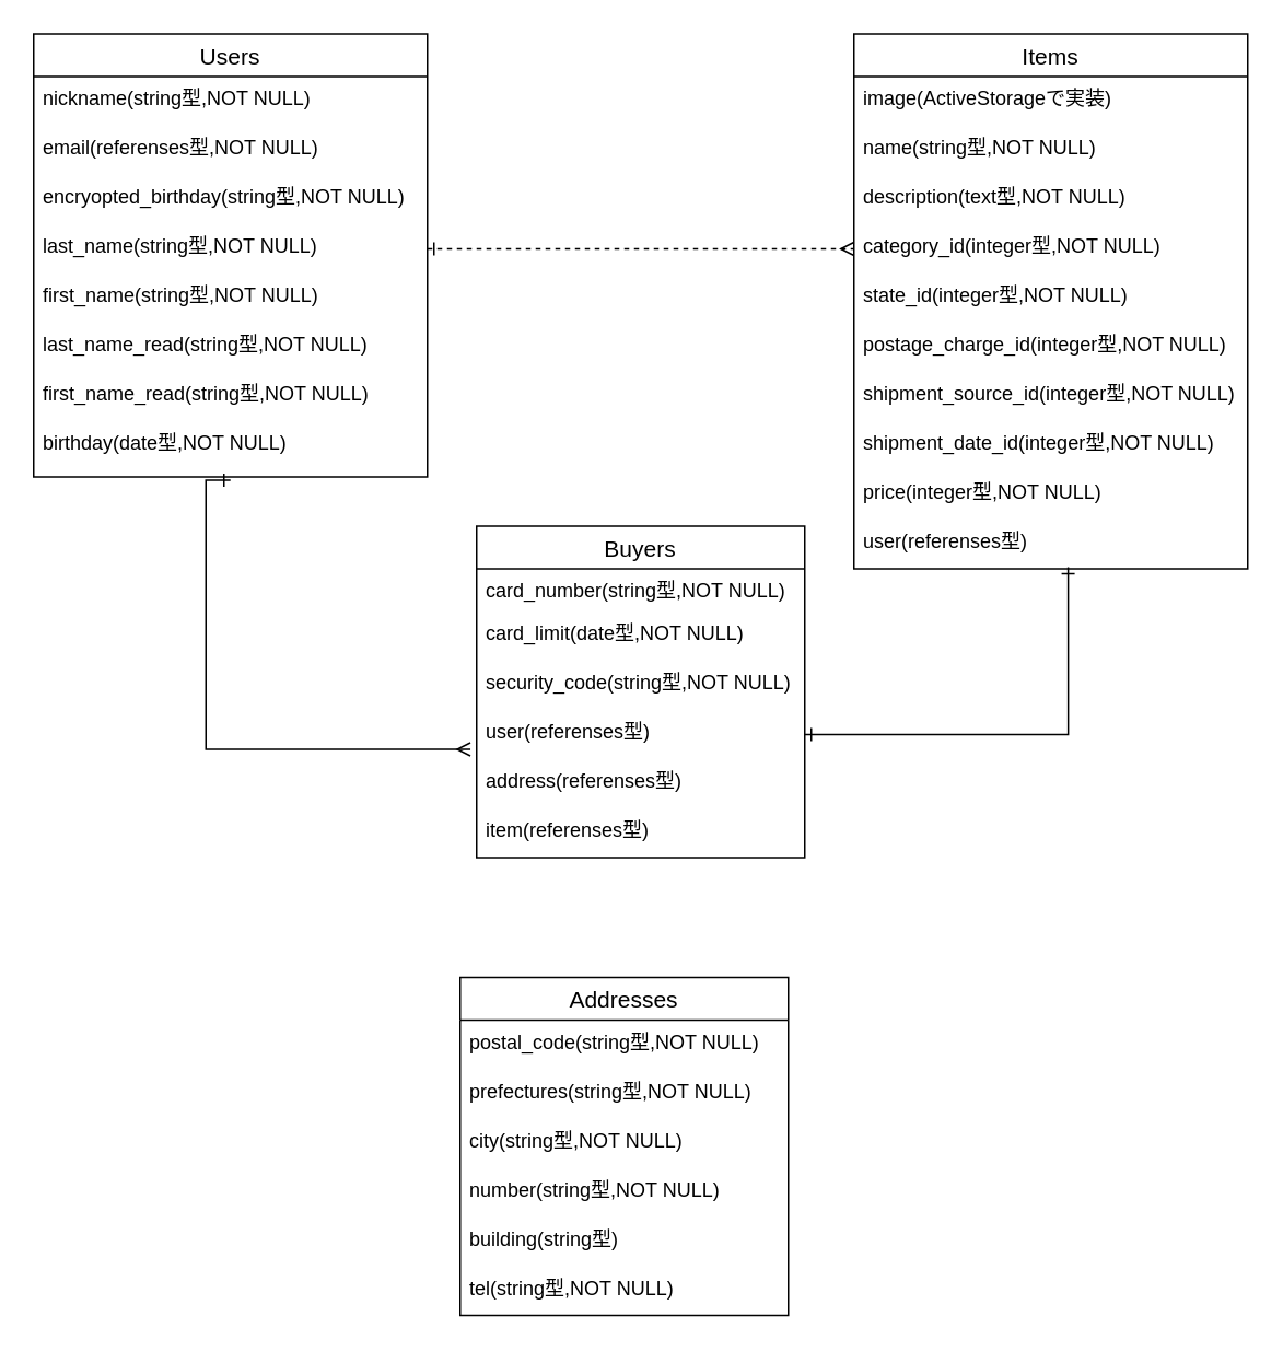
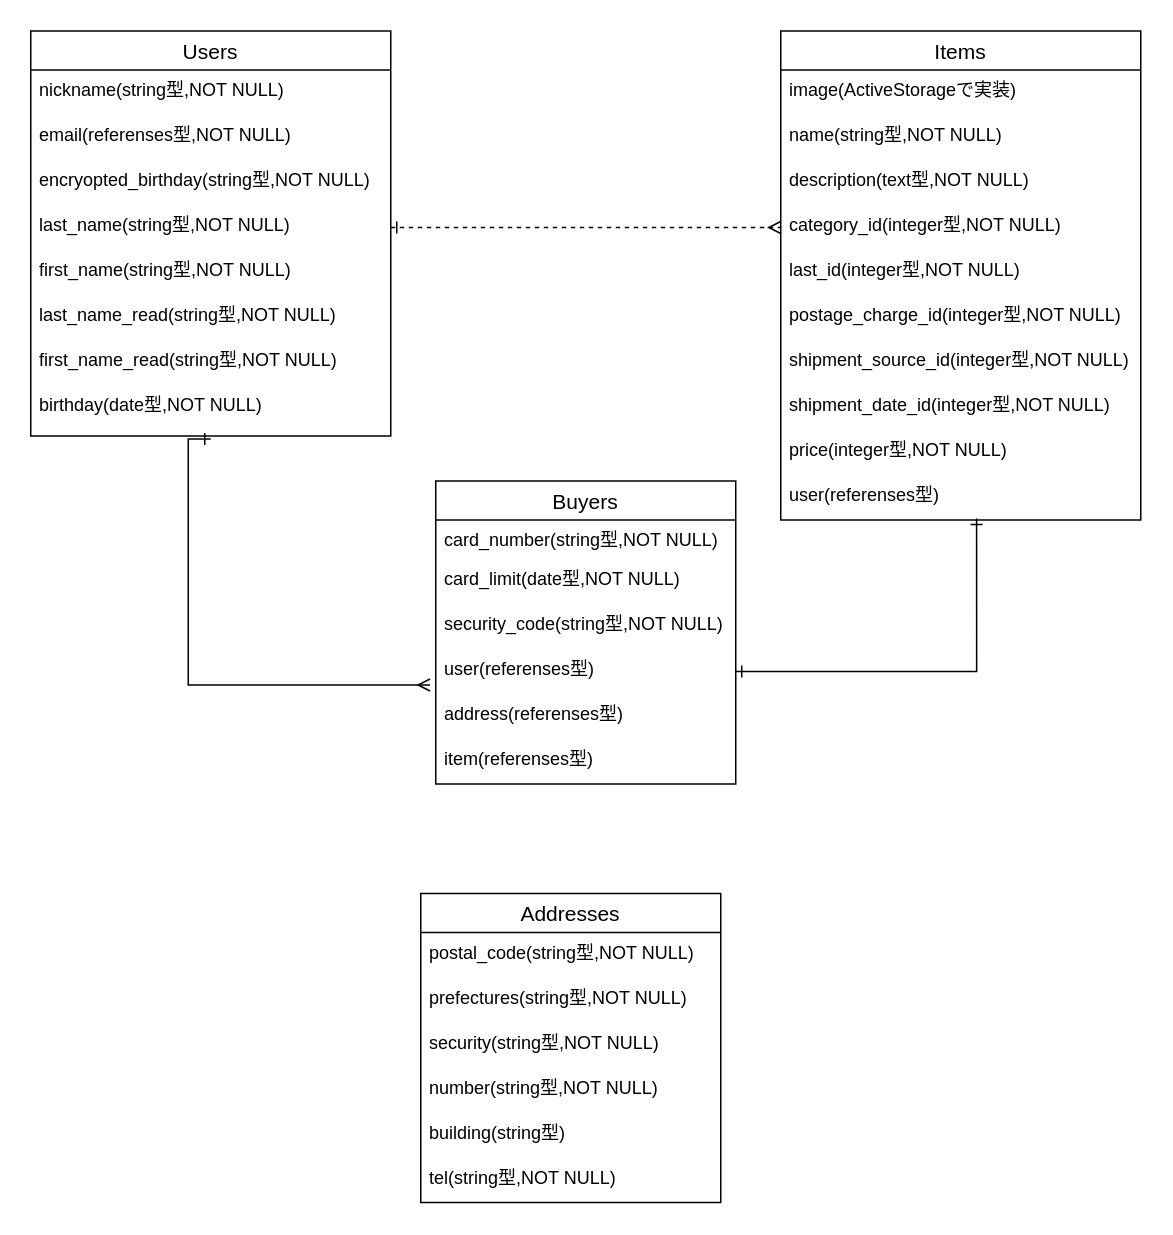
  <mxCell id="0" />
  <mxCell id="1" parent="0" />
  <mxCell id="2" value="Users" style="swimlane;fontStyle=0;childLayout=stackLayout;horizontal=1;startSize=26;horizontalStack=0;resizeParent=1;resizeParentMax=0;resizeLast=0;collapsible=1;marginBottom=0;align=center;fontSize=14;direction=east;" parent="1" vertex="1"><mxGeometry x="20" y="20" width="240" height="270" as="geometry"><mxRectangle width="70" height="26" as="alternateBounds" /></mxGeometry></mxCell>
  <mxCell id="3" value="nickname(string型,NOT NULL)" style="text;strokeColor=none;fillColor=none;spacingLeft=4;spacingRight=4;overflow=hidden;rotatable=0;points=[[0,0.5],[1,0.5]];portConstraint=eastwest;fontSize=12;" parent="2" vertex="1"><mxGeometry y="26" width="240" height="30" as="geometry" /></mxCell>
  <mxCell id="4" value="email(referenses型,NOT NULL)" style="text;strokeColor=none;fillColor=none;spacingLeft=4;spacingRight=4;overflow=hidden;rotatable=0;points=[[0,0.5],[1,0.5]];portConstraint=eastwest;fontSize=12;" parent="2" vertex="1"><mxGeometry y="56" width="240" height="30" as="geometry" /></mxCell>
  <mxCell id="5" value="encryopted_birthday(string型,NOT NULL)" style="text;strokeColor=none;fillColor=none;spacingLeft=4;spacingRight=4;overflow=hidden;rotatable=0;points=[[0,0.5],[1,0.5]];portConstraint=eastwest;fontSize=12;" parent="2" vertex="1"><mxGeometry y="86" width="240" height="30" as="geometry" /></mxCell>
  <mxCell id="6" value="last_name(string型,NOT NULL)" style="text;strokeColor=none;fillColor=none;spacingLeft=4;spacingRight=4;overflow=hidden;rotatable=0;points=[[0,0.5],[1,0.5]];portConstraint=eastwest;fontSize=12;" parent="2" vertex="1"><mxGeometry y="116" width="240" height="30" as="geometry" /></mxCell>
  <mxCell id="7" value="first_name(string型,NOT NULL)" style="text;strokeColor=none;fillColor=none;spacingLeft=4;spacingRight=4;overflow=hidden;rotatable=0;points=[[0,0.5],[1,0.5]];portConstraint=eastwest;fontSize=12;" parent="2" vertex="1"><mxGeometry y="146" width="240" height="30" as="geometry" /></mxCell>
  <mxCell id="8" value="last_name_read(string型,NOT NULL)" style="text;strokeColor=none;fillColor=none;spacingLeft=4;spacingRight=4;overflow=hidden;rotatable=0;points=[[0,0.5],[1,0.5]];portConstraint=eastwest;fontSize=12;" parent="2" vertex="1"><mxGeometry y="176" width="240" height="30" as="geometry" /></mxCell>
  <mxCell id="9" value="first_name_read(string型,NOT NULL)" style="text;strokeColor=none;fillColor=none;spacingLeft=4;spacingRight=4;overflow=hidden;rotatable=0;points=[[0,0.5],[1,0.5]];portConstraint=eastwest;fontSize=12;" parent="2" vertex="1"><mxGeometry y="206" width="240" height="30" as="geometry" /></mxCell>
  <mxCell id="10" value="birthday(date型,NOT NULL)" style="text;strokeColor=none;fillColor=none;spacingLeft=4;spacingRight=4;overflow=hidden;rotatable=0;points=[[0,0.5],[1,0.5]];portConstraint=eastwest;fontSize=12;" parent="2" vertex="1"><mxGeometry y="236" width="240" height="34" as="geometry" /></mxCell>
  <mxCell id="11" value="Buyers" style="swimlane;fontStyle=0;childLayout=stackLayout;horizontal=1;startSize=26;horizontalStack=0;resizeParent=1;resizeParentMax=0;resizeLast=0;collapsible=1;marginBottom=0;align=center;fontSize=14;" parent="1" vertex="1"><mxGeometry x="290" y="320" width="200" height="202" as="geometry"><mxRectangle x="270" y="260" width="80" height="26" as="alternateBounds" /></mxGeometry></mxCell>
  <mxCell id="12" value="card_number(string型,NOT NULL)" style="text;strokeColor=none;fillColor=none;spacingLeft=4;spacingRight=4;overflow=hidden;rotatable=0;points=[[0,0.5],[1,0.5]];portConstraint=eastwest;fontSize=12;" parent="11" vertex="1"><mxGeometry y="26" width="200" height="26" as="geometry" /></mxCell>
  <mxCell id="13" value="card_limit(date型,NOT NULL)" style="text;strokeColor=none;fillColor=none;spacingLeft=4;spacingRight=4;overflow=hidden;rotatable=0;points=[[0,0.5],[1,0.5]];portConstraint=eastwest;fontSize=12;" parent="11" vertex="1"><mxGeometry y="52" width="200" height="30" as="geometry" /></mxCell>
  <mxCell id="14" value="security_code(string型,NOT NULL)" style="text;strokeColor=none;fillColor=none;spacingLeft=4;spacingRight=4;overflow=hidden;rotatable=0;points=[[0,0.5],[1,0.5]];portConstraint=eastwest;fontSize=12;" parent="11" vertex="1"><mxGeometry y="82" width="200" height="30" as="geometry" /></mxCell>
  <mxCell id="15" value="user(referenses型)" style="text;strokeColor=none;fillColor=none;spacingLeft=4;spacingRight=4;overflow=hidden;rotatable=0;points=[[0,0.5],[1,0.5]];portConstraint=eastwest;fontSize=12;" parent="11" vertex="1"><mxGeometry y="112" width="200" height="30" as="geometry" /></mxCell>
  <mxCell id="16" value="address(referenses型)" style="text;strokeColor=none;fillColor=none;spacingLeft=4;spacingRight=4;overflow=hidden;rotatable=0;points=[[0,0.5],[1,0.5]];portConstraint=eastwest;fontSize=12;" parent="11" vertex="1"><mxGeometry y="142" width="200" height="30" as="geometry" /></mxCell>
  <mxCell id="17" value="item(referenses型)" style="text;strokeColor=none;fillColor=none;spacingLeft=4;spacingRight=4;overflow=hidden;rotatable=0;points=[[0,0.5],[1,0.5]];portConstraint=eastwest;fontSize=12;" parent="11" vertex="1"><mxGeometry y="172" width="200" height="30" as="geometry" /></mxCell>
  <mxCell id="18" value="Items" style="swimlane;fontStyle=0;childLayout=stackLayout;horizontal=1;startSize=26;horizontalStack=0;resizeParent=1;resizeParentMax=0;resizeLast=0;collapsible=1;marginBottom=0;align=center;fontSize=14;" parent="1" vertex="1"><mxGeometry x="520" y="20" width="240" height="326" as="geometry"><mxRectangle x="600" width="70" height="26" as="alternateBounds" /></mxGeometry></mxCell>
  <mxCell id="19" value="image(ActiveStorageで実装)" style="text;strokeColor=none;fillColor=none;spacingLeft=4;spacingRight=4;overflow=hidden;rotatable=0;points=[[0,0.5],[1,0.5]];portConstraint=eastwest;fontSize=12;" parent="18" vertex="1"><mxGeometry y="26" width="240" height="30" as="geometry" /></mxCell>
  <mxCell id="20" value="name(string型,NOT NULL)" style="text;strokeColor=none;fillColor=none;spacingLeft=4;spacingRight=4;overflow=hidden;rotatable=0;points=[[0,0.5],[1,0.5]];portConstraint=eastwest;fontSize=12;" parent="18" vertex="1"><mxGeometry y="56" width="240" height="30" as="geometry" /></mxCell>
  <mxCell id="21" value="description(text型,NOT NULL)" style="text;strokeColor=none;fillColor=none;spacingLeft=4;spacingRight=4;overflow=hidden;rotatable=0;points=[[0,0.5],[1,0.5]];portConstraint=eastwest;fontSize=12;" parent="18" vertex="1"><mxGeometry y="86" width="240" height="30" as="geometry" /></mxCell>
  <mxCell id="22" value="category_id(integer型,NOT NULL)" style="text;strokeColor=none;fillColor=none;spacingLeft=4;spacingRight=4;overflow=hidden;rotatable=0;points=[[0,0.5],[1,0.5]];portConstraint=eastwest;fontSize=12;" parent="18" vertex="1"><mxGeometry y="116" width="240" height="30" as="geometry" /></mxCell>
- <mxCell id="23" value="state_id(integer型,NOT NULL)" style="text;strokeColor=none;fillColor=none;spacingLeft=4;spacingRight=4;overflow=hidden;rotatable=0;points=[[0,0.5],[1,0.5]];portConstraint=eastwest;fontSize=12;" parent="18" vertex="1"><mxGeometry y="146" width="240" height="30" as="geometry" /></mxCell>
+ <mxCell id="23" value="last_id(integer型,NOT NULL)" style="text;strokeColor=none;fillColor=none;spacingLeft=4;spacingRight=4;overflow=hidden;rotatable=0;points=[[0,0.5],[1,0.5]];portConstraint=eastwest;fontSize=12;" parent="18" vertex="1"><mxGeometry y="146" width="240" height="30" as="geometry" /></mxCell>
  <mxCell id="24" value="postage_charge_id(integer型,NOT NULL)" style="text;strokeColor=none;fillColor=none;spacingLeft=4;spacingRight=4;overflow=hidden;rotatable=0;points=[[0,0.5],[1,0.5]];portConstraint=eastwest;fontSize=12;" parent="18" vertex="1"><mxGeometry y="176" width="240" height="30" as="geometry" /></mxCell>
  <mxCell id="25" value="shipment_source_id(integer型,NOT NULL)" style="text;strokeColor=none;fillColor=none;spacingLeft=4;spacingRight=4;overflow=hidden;rotatable=0;points=[[0,0.5],[1,0.5]];portConstraint=eastwest;fontSize=12;" parent="18" vertex="1"><mxGeometry y="206" width="240" height="30" as="geometry" /></mxCell>
  <mxCell id="26" value="shipment_date_id(integer型,NOT NULL)" style="text;strokeColor=none;fillColor=none;spacingLeft=4;spacingRight=4;overflow=hidden;rotatable=0;points=[[0,0.5],[1,0.5]];portConstraint=eastwest;fontSize=12;" parent="18" vertex="1"><mxGeometry y="236" width="240" height="30" as="geometry" /></mxCell>
  <mxCell id="27" value="price(integer型,NOT NULL)" style="text;strokeColor=none;fillColor=none;spacingLeft=4;spacingRight=4;overflow=hidden;rotatable=0;points=[[0,0.5],[1,0.5]];portConstraint=eastwest;fontSize=12;" parent="18" vertex="1"><mxGeometry y="266" width="240" height="30" as="geometry" /></mxCell>
  <mxCell id="28" value="user(referenses型)" style="text;strokeColor=none;fillColor=none;spacingLeft=4;spacingRight=4;overflow=hidden;rotatable=0;points=[[0,0.5],[1,0.5]];portConstraint=eastwest;fontSize=12;" parent="18" vertex="1"><mxGeometry y="296" width="240" height="30" as="geometry" /></mxCell>
  <mxCell id="29" value="Addresses" style="swimlane;fontStyle=0;childLayout=stackLayout;horizontal=1;startSize=26;horizontalStack=0;resizeParent=1;resizeParentMax=0;resizeLast=0;collapsible=1;marginBottom=0;align=center;fontSize=14;" parent="1" vertex="1"><mxGeometry x="280" y="595" width="200" height="206" as="geometry"><mxRectangle x="270" y="585" width="100" height="26" as="alternateBounds" /></mxGeometry></mxCell>
  <mxCell id="30" value="postal_code(string型,NOT NULL)" style="text;strokeColor=none;fillColor=none;spacingLeft=4;spacingRight=4;overflow=hidden;rotatable=0;points=[[0,0.5],[1,0.5]];portConstraint=eastwest;fontSize=12;" parent="29" vertex="1"><mxGeometry y="26" width="200" height="30" as="geometry" /></mxCell>
  <mxCell id="31" value="prefectures(string型,NOT NULL)" style="text;strokeColor=none;fillColor=none;spacingLeft=4;spacingRight=4;overflow=hidden;rotatable=0;points=[[0,0.5],[1,0.5]];portConstraint=eastwest;fontSize=12;" parent="29" vertex="1"><mxGeometry y="56" width="200" height="30" as="geometry" /></mxCell>
- <mxCell id="32" value="city(string型,NOT NULL)" style="text;strokeColor=none;fillColor=none;spacingLeft=4;spacingRight=4;overflow=hidden;rotatable=0;points=[[0,0.5],[1,0.5]];portConstraint=eastwest;fontSize=12;" parent="29" vertex="1"><mxGeometry y="86" width="200" height="30" as="geometry" /></mxCell>
+ <mxCell id="32" value="security(string型,NOT NULL)" style="text;strokeColor=none;fillColor=none;spacingLeft=4;spacingRight=4;overflow=hidden;rotatable=0;points=[[0,0.5],[1,0.5]];portConstraint=eastwest;fontSize=12;" parent="29" vertex="1"><mxGeometry y="86" width="200" height="30" as="geometry" /></mxCell>
  <mxCell id="33" value="number(string型,NOT NULL)" style="text;strokeColor=none;fillColor=none;spacingLeft=4;spacingRight=4;overflow=hidden;rotatable=0;points=[[0,0.5],[1,0.5]];portConstraint=eastwest;fontSize=12;" parent="29" vertex="1"><mxGeometry y="116" width="200" height="30" as="geometry" /></mxCell>
  <mxCell id="34" value="building(string型)" style="text;strokeColor=none;fillColor=none;spacingLeft=4;spacingRight=4;overflow=hidden;rotatable=0;points=[[0,0.5],[1,0.5]];portConstraint=eastwest;fontSize=12;" parent="29" vertex="1"><mxGeometry y="146" width="200" height="30" as="geometry" /></mxCell>
  <mxCell id="35" value="tel(string型,NOT NULL)" style="text;strokeColor=none;fillColor=none;spacingLeft=4;spacingRight=4;overflow=hidden;rotatable=0;points=[[0,0.5],[1,0.5]];portConstraint=eastwest;fontSize=12;" parent="29" vertex="1"><mxGeometry y="176" width="200" height="30" as="geometry" /></mxCell>
  <mxCell id="36" style="edgeStyle=orthogonalEdgeStyle;rounded=0;orthogonalLoop=1;jettySize=auto;html=1;startArrow=ERone;startFill=0;endArrow=ERmany;endFill=0;entryX=0;entryY=0.5;entryDx=0;entryDy=0;dashed=1;" parent="1" source="6" target="22" edge="1"><mxGeometry relative="1" as="geometry"><mxPoint x="580" y="120" as="targetPoint" /></mxGeometry></mxCell>
  <mxCell id="37" style="edgeStyle=orthogonalEdgeStyle;rounded=0;orthogonalLoop=1;jettySize=auto;html=1;startArrow=ERmany;startFill=0;endArrow=ERone;endFill=0;exitX=-0.019;exitY=0.8;exitDx=0;exitDy=0;exitPerimeter=0;entryX=0.5;entryY=1.059;entryDx=0;entryDy=0;entryPerimeter=0;" parent="1" source="15" target="10" edge="1"><mxGeometry relative="1" as="geometry"><mxPoint x="90" y="290" as="targetPoint" /><mxPoint x="190" y="380" as="sourcePoint" /><Array as="points"><mxPoint x="125" y="456" /><mxPoint x="125" y="292" /></Array></mxGeometry></mxCell>
  <mxCell id="38" style="edgeStyle=orthogonalEdgeStyle;rounded=0;orthogonalLoop=1;jettySize=auto;html=1;startArrow=ERone;startFill=0;endArrow=ERone;endFill=0;entryX=0.544;entryY=0.967;entryDx=0;entryDy=0;entryPerimeter=0;" parent="1" source="15" target="28" edge="1"><mxGeometry relative="1" as="geometry"><mxPoint x="690" y="340" as="targetPoint" /></mxGeometry></mxCell>
